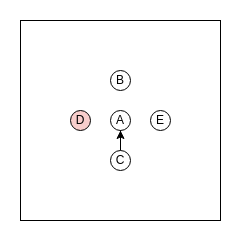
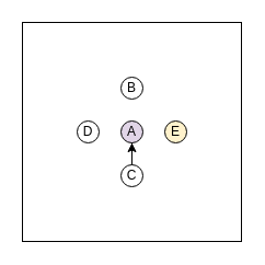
  <mxCell id="0" />
  <mxCell id="1" parent="0" />
  <mxCell id="2" value="" style="whiteSpace=wrap;html=1;aspect=fixed;" vertex="1" parent="1"><mxGeometry x="20" y="20" width="200" height="200" as="geometry" /></mxCell>
- <mxCell id="3" value="A" style="ellipse;whiteSpace=wrap;html=1;" vertex="1" parent="1"><mxGeometry x="110" y="110" width="20" height="20" as="geometry" /></mxCell>
+ <mxCell id="3" value="A" style="ellipse;whiteSpace=wrap;html=1;fillColor=#e1d5e7;" vertex="1" parent="1"><mxGeometry x="110" y="110" width="20" height="20" as="geometry" /></mxCell>
  <mxCell id="4" value="B" style="ellipse;whiteSpace=wrap;html=1;" vertex="1" parent="1"><mxGeometry x="110" y="70" width="20" height="20" as="geometry" /></mxCell>
  <mxCell id="5" style="edgeStyle=orthogonalEdgeStyle;rounded=0;orthogonalLoop=1;jettySize=auto;html=1;exitX=0.5;exitY=0;exitDx=0;exitDy=0;" edge="1" parent="1" source="6" target="3"><mxGeometry relative="1" as="geometry" /></mxCell>
  <mxCell id="6" value="C" style="ellipse;whiteSpace=wrap;html=1;" vertex="1" parent="1"><mxGeometry x="110" y="150" width="20" height="20" as="geometry" /></mxCell>
- <mxCell id="7" value="E" style="ellipse;whiteSpace=wrap;html=1;" vertex="1" parent="1"><mxGeometry x="150" y="110" width="20" height="20" as="geometry" /></mxCell>
- <mxCell id="8" value="D" style="ellipse;whiteSpace=wrap;html=1;fillColor=#f8cecc;" vertex="1" parent="1"><mxGeometry x="70" y="110" width="20" height="20" as="geometry" /></mxCell>
+ <mxCell id="7" value="E" style="ellipse;whiteSpace=wrap;html=1;fillColor=#fff2cc;" vertex="1" parent="1"><mxGeometry x="150" y="110" width="20" height="20" as="geometry" /></mxCell>
+ <mxCell id="8" value="D" style="ellipse;whiteSpace=wrap;html=1;" vertex="1" parent="1"><mxGeometry x="70" y="110" width="20" height="20" as="geometry" /></mxCell>
